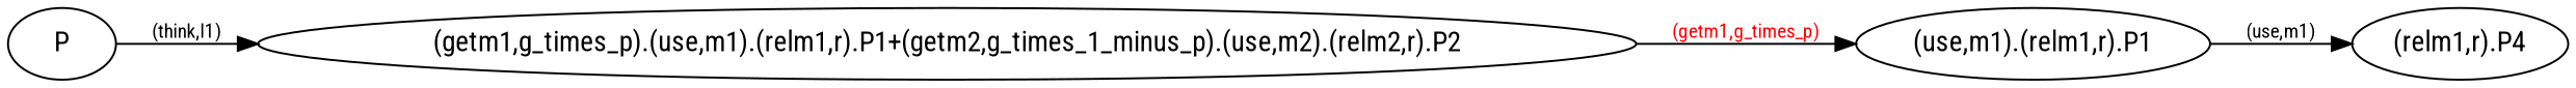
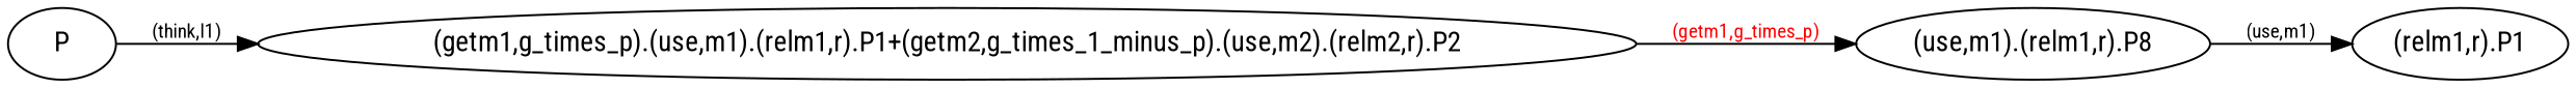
  digraph {
    fontname="Roboto Condensed"
    rankdir=LR
    node [fontname="Roboto Condensed"]
    edge [fontname="Roboto Condensed" fontsize=10]
    P
    "(getm1,g_times_p).(use,m1).(relm1,r).P1+(getm2,g_times_1_minus_p).(use,m2).(relm2,r).P2"
-   "(use,m1).(relm1,r).P1"
-   "(relm1,r).P1" [label="(relm1,r).P4"]
+   "(use,m1).(relm1,r).P1" [label="(use,m1).(relm1,r).P8"]
+   "(relm1,r).P1"
    P -> "(getm1,g_times_p).(use,m1).(relm1,r).P1+(getm2,g_times_1_minus_p).(use,m2).(relm2,r).P2" [label="(think,l1)"]
    "(getm1,g_times_p).(use,m1).(relm1,r).P1+(getm2,g_times_1_minus_p).(use,m2).(relm2,r).P2" -> "(use,m1).(relm1,r).P1" [fontcolor=red label="(getm1,g_times_p)"]
    "(use,m1).(relm1,r).P1" -> "(relm1,r).P1" [label="(use,m1)"]
  }
